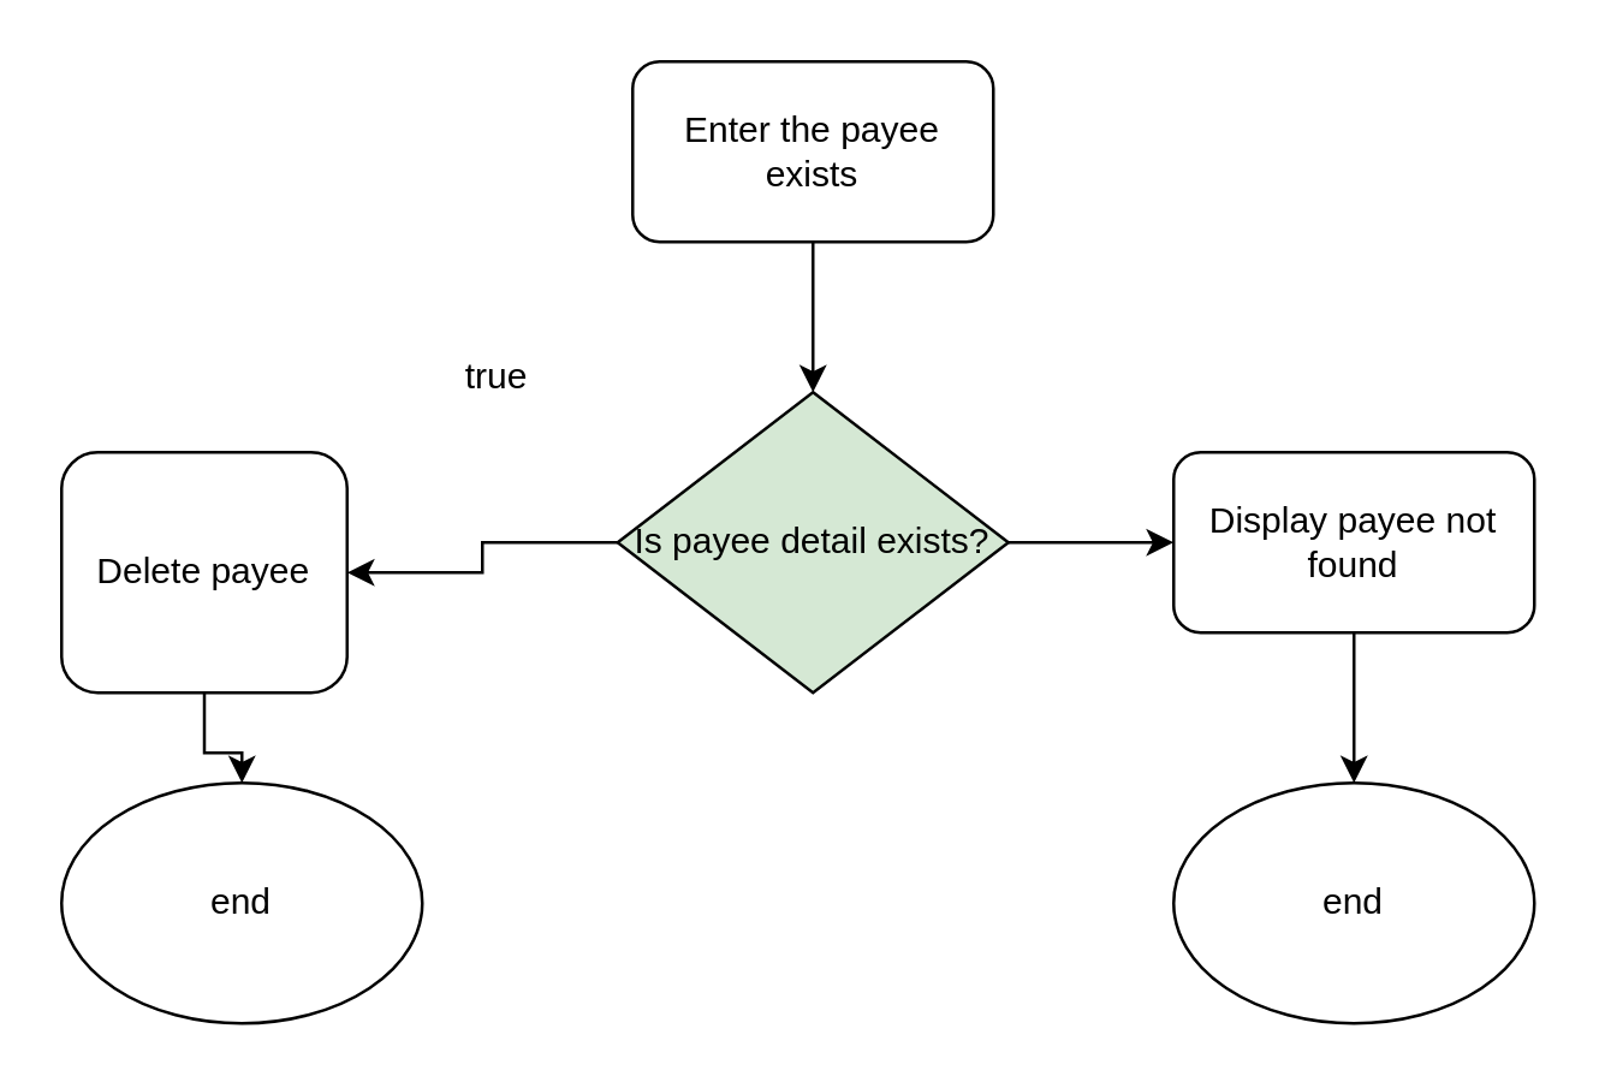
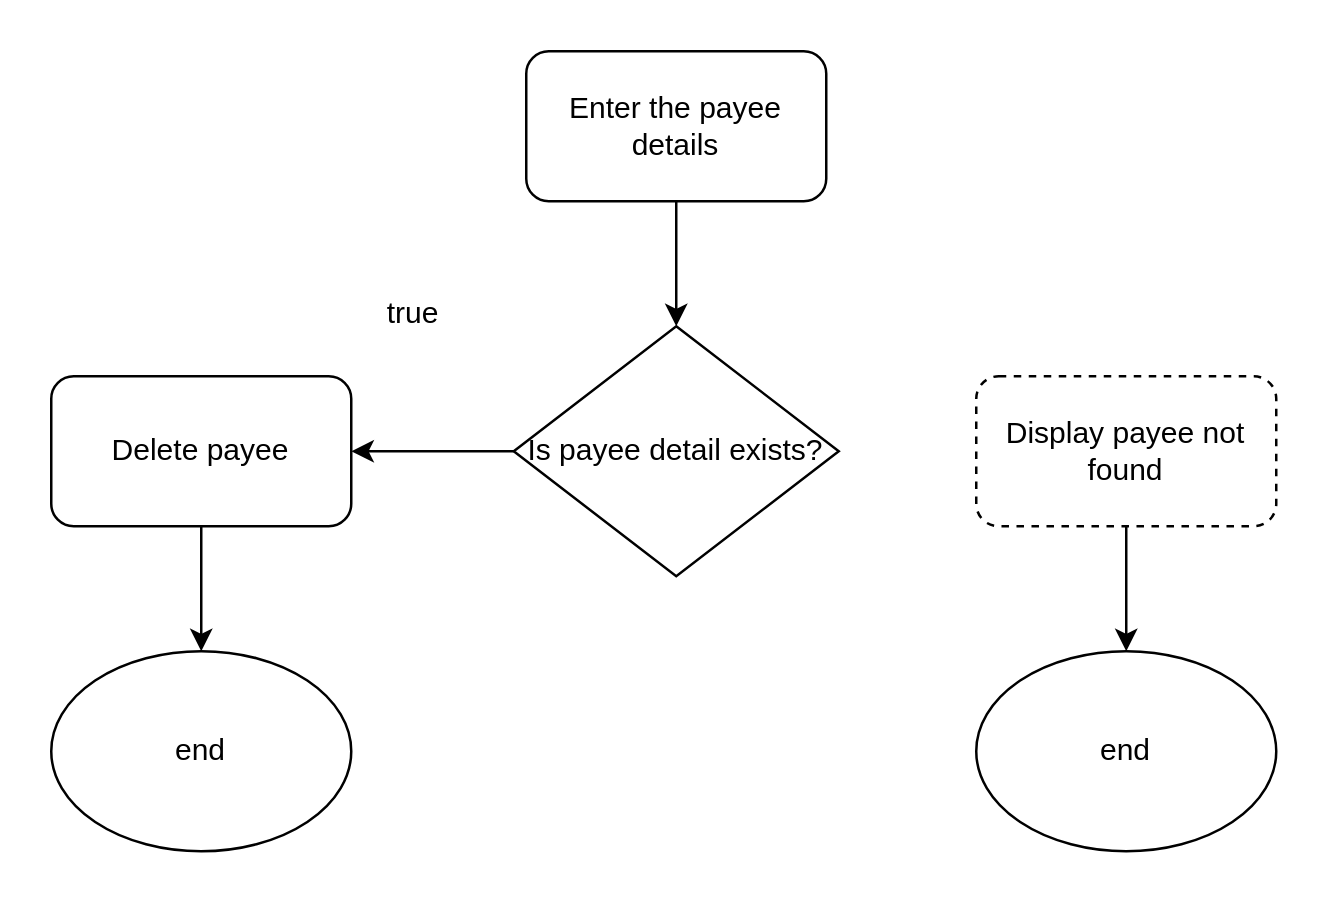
  <mxCell id="0" />
  <mxCell id="1" parent="0" />
  <mxCell id="2" value="" style="edgeStyle=orthogonalEdgeStyle;rounded=0;orthogonalLoop=1;jettySize=auto;html=1;" edge="1" parent="1" source="3" target="6"><mxGeometry relative="1" as="geometry" /></mxCell>
- <mxCell id="3" value="Enter the payee exists" style="rounded=1;whiteSpace=wrap;html=1;" vertex="1" parent="1"><mxGeometry x="210" y="20" width="120" height="60" as="geometry" /></mxCell>
+ <mxCell id="3" value="Enter the payee details" style="rounded=1;whiteSpace=wrap;html=1;" vertex="1" parent="1"><mxGeometry x="210" y="20" width="120" height="60" as="geometry" /></mxCell>
  <mxCell id="4" value="" style="edgeStyle=orthogonalEdgeStyle;rounded=0;orthogonalLoop=1;jettySize=auto;html=1;" edge="1" parent="1" source="6" target="8"><mxGeometry relative="1" as="geometry" /></mxCell>
- <mxCell id="5" value="" style="edgeStyle=orthogonalEdgeStyle;rounded=0;orthogonalLoop=1;jettySize=auto;html=1;" edge="1" parent="1" source="6" target="12"><mxGeometry relative="1" as="geometry" /></mxCell>
- <mxCell id="6" value="Is payee detail exists?" style="rhombus;whiteSpace=wrap;html=1;fillColor=#d5e8d4;" vertex="1" parent="1"><mxGeometry x="205" y="130" width="130" height="100" as="geometry" /></mxCell>
+ <mxCell id="6" value="Is payee detail exists?" style="rhombus;whiteSpace=wrap;html=1;" vertex="1" parent="1"><mxGeometry x="205" y="130" width="130" height="100" as="geometry" /></mxCell>
  <mxCell id="7" value="" style="edgeStyle=orthogonalEdgeStyle;rounded=0;orthogonalLoop=1;jettySize=auto;html=1;" edge="1" parent="1" source="8" target="10"><mxGeometry relative="1" as="geometry" /></mxCell>
- <mxCell id="8" value="Delete payee" style="rounded=1;whiteSpace=wrap;html=1;" vertex="1" parent="1"><mxGeometry x="20" y="150" width="95" height="80" as="geometry" /></mxCell>
+ <mxCell id="8" value="Delete payee" style="rounded=1;whiteSpace=wrap;html=1;" vertex="1" parent="1"><mxGeometry x="20" y="150" width="120" height="60" as="geometry" /></mxCell>
  <mxCell id="9" value="true" style="text;html=1;align=center;verticalAlign=middle;whiteSpace=wrap;rounded=0;" vertex="1" parent="1"><mxGeometry x="135" y="110" width="60" height="30" as="geometry" /></mxCell>
  <mxCell id="10" value="end" style="ellipse;whiteSpace=wrap;html=1;" vertex="1" parent="1"><mxGeometry x="20" y="260" width="120" height="80" as="geometry" /></mxCell>
  <mxCell id="11" value="" style="edgeStyle=orthogonalEdgeStyle;rounded=0;orthogonalLoop=1;jettySize=auto;html=1;" edge="1" parent="1" source="12" target="13"><mxGeometry relative="1" as="geometry" /></mxCell>
- <mxCell id="12" value="Display payee not found" style="rounded=1;whiteSpace=wrap;html=1;" vertex="1" parent="1"><mxGeometry x="390" y="150" width="120" height="60" as="geometry" /></mxCell>
+ <mxCell id="12" value="Display payee not found" style="rounded=1;whiteSpace=wrap;html=1;dashed=1;" vertex="1" parent="1"><mxGeometry x="390" y="150" width="120" height="60" as="geometry" /></mxCell>
  <mxCell id="13" value="end" style="ellipse;whiteSpace=wrap;html=1;" vertex="1" parent="1"><mxGeometry x="390" y="260" width="120" height="80" as="geometry" /></mxCell>
